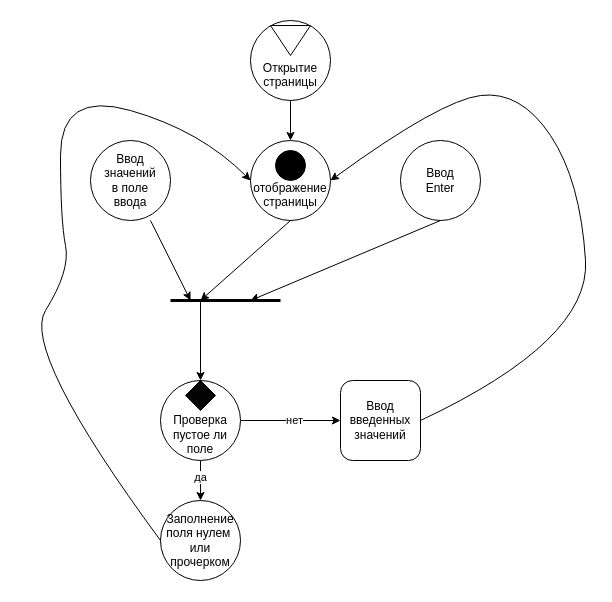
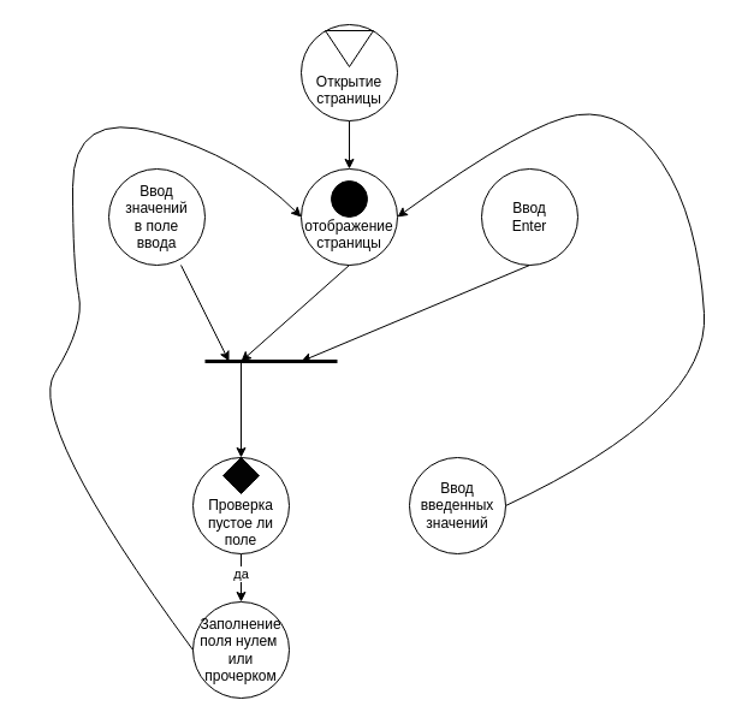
  <mxCell id="0" />
  <mxCell id="1" parent="0" />
  <mxCell id="2" value="" style="edgeStyle=orthogonalEdgeStyle;rounded=0;orthogonalLoop=1;jettySize=auto;html=1;" edge="1" parent="1" source="3" target="4"><mxGeometry relative="1" as="geometry" /></mxCell>
  <mxCell id="3" value="&lt;br&gt;&lt;br&gt;Открытие&lt;br&gt;страницы" style="ellipse;whiteSpace=wrap;html=1;aspect=fixed;" vertex="1" parent="1"><mxGeometry x="250" y="20" width="80" height="80" as="geometry" /></mxCell>
  <mxCell id="4" value="&lt;br&gt;&lt;br&gt;отображение&lt;br&gt;страницы" style="ellipse;whiteSpace=wrap;html=1;aspect=fixed;" vertex="1" parent="1"><mxGeometry x="250" y="140" width="80" height="80" as="geometry" /></mxCell>
  <mxCell id="5" value="Ввод значений&lt;br&gt;в поле&lt;br&gt;ввода" style="ellipse;whiteSpace=wrap;html=1;aspect=fixed;" vertex="1" parent="1"><mxGeometry x="90" y="140" width="80" height="80" as="geometry" /></mxCell>
  <mxCell id="6" value="" style="triangle;whiteSpace=wrap;html=1;rotation=90;" vertex="1" parent="1"><mxGeometry x="275" y="20" width="30" height="40" as="geometry" /></mxCell>
  <mxCell id="7" value="" style="ellipse;whiteSpace=wrap;html=1;aspect=fixed;fillColor=#000000;" vertex="1" parent="1"><mxGeometry x="275" y="150" width="30" height="30" as="geometry" /></mxCell>
  <mxCell id="8" value="" style="endArrow=none;html=1;rounded=0;strokeWidth=3;" edge="1" parent="1"><mxGeometry width="50" height="50" relative="1" as="geometry"><mxPoint x="170" y="300" as="sourcePoint" /><mxPoint x="280" y="300" as="targetPoint" /></mxGeometry></mxCell>
  <mxCell id="9" value="" style="endArrow=classic;html=1;rounded=0;" edge="1" parent="1"><mxGeometry width="50" height="50" relative="1" as="geometry"><mxPoint x="150" y="220" as="sourcePoint" /><mxPoint x="190" y="300" as="targetPoint" /></mxGeometry></mxCell>
  <mxCell id="10" value="" style="endArrow=classic;html=1;rounded=0;" edge="1" parent="1"><mxGeometry width="50" height="50" relative="1" as="geometry"><mxPoint x="290" y="220" as="sourcePoint" /><mxPoint x="200" y="300" as="targetPoint" /></mxGeometry></mxCell>
  <mxCell id="11" value="" style="edgeStyle=orthogonalEdgeStyle;rounded=0;orthogonalLoop=1;jettySize=auto;html=1;" edge="1" parent="1" source="15" target="20"><mxGeometry relative="1" as="geometry" /></mxCell>
  <mxCell id="12" value="да" style="edgeLabel;html=1;align=center;verticalAlign=middle;resizable=0;points=[];" vertex="1" connectable="0" parent="11"><mxGeometry x="-0.2" y="-1" relative="1" as="geometry"><mxPoint as="offset" /></mxGeometry></mxCell>
- <mxCell id="13" value="" style="edgeStyle=orthogonalEdgeStyle;rounded=0;orthogonalLoop=1;jettySize=auto;html=1;" edge="1" parent="1" source="15" target="21"><mxGeometry relative="1" as="geometry" /></mxCell>
- <mxCell id="14" value="нет" style="edgeLabel;html=1;align=center;verticalAlign=middle;resizable=0;points=[];" vertex="1" connectable="0" parent="13"><mxGeometry x="0.06" y="1" relative="1" as="geometry"><mxPoint as="offset" /></mxGeometry></mxCell>
  <mxCell id="15" value="&lt;br&gt;&lt;br&gt;Проверка&lt;br&gt;пустое ли поле" style="ellipse;whiteSpace=wrap;html=1;aspect=fixed;" vertex="1" parent="1"><mxGeometry x="160" y="380" width="80" height="80" as="geometry" /></mxCell>
  <mxCell id="16" value="" style="endArrow=classic;html=1;rounded=0;entryX=0.5;entryY=0;entryDx=0;entryDy=0;" edge="1" parent="1" target="15"><mxGeometry width="50" height="50" relative="1" as="geometry"><mxPoint x="200" y="300" as="sourcePoint" /><mxPoint x="250" y="250" as="targetPoint" /></mxGeometry></mxCell>
  <mxCell id="17" value="Ввод&lt;br&gt;Enter" style="ellipse;whiteSpace=wrap;html=1;aspect=fixed;" vertex="1" parent="1"><mxGeometry x="400" y="140" width="80" height="80" as="geometry" /></mxCell>
  <mxCell id="18" value="" style="endArrow=classic;html=1;rounded=0;" edge="1" parent="1"><mxGeometry width="50" height="50" relative="1" as="geometry"><mxPoint x="440" y="220" as="sourcePoint" /><mxPoint x="250" y="300" as="targetPoint" /></mxGeometry></mxCell>
  <mxCell id="19" value="" style="rhombus;whiteSpace=wrap;html=1;fillColor=#030303;" vertex="1" parent="1"><mxGeometry x="185" y="380" width="30" height="30" as="geometry" /></mxCell>
  <mxCell id="20" value="Заполнение поля нулем&amp;nbsp;&lt;br&gt;или прочерком" style="ellipse;whiteSpace=wrap;html=1;aspect=fixed;" vertex="1" parent="1"><mxGeometry x="160" y="500" width="80" height="80" as="geometry" /></mxCell>
- <mxCell id="21" value="Ввод введенных&lt;br&gt;значений" style="whiteSpace=wrap;html=1;aspect=fixed;rounded=1;" vertex="1" parent="1"><mxGeometry x="340" y="380" width="80" height="80" as="geometry" /></mxCell>
+ <mxCell id="21" value="Ввод введенных&lt;br&gt;значений" style="ellipse;whiteSpace=wrap;html=1;aspect=fixed;" vertex="1" parent="1"><mxGeometry x="340" y="380" width="80" height="80" as="geometry" /></mxCell>
  <mxCell id="22" value="" style="curved=1;endArrow=classic;html=1;rounded=0;exitX=1;exitY=0.5;exitDx=0;exitDy=0;entryX=1;entryY=0.5;entryDx=0;entryDy=0;" edge="1" parent="1" source="21" target="4"><mxGeometry width="50" height="50" relative="1" as="geometry"><mxPoint x="280" y="230" as="sourcePoint" /><mxPoint x="430" y="110" as="targetPoint" /><Array as="points"><mxPoint x="590" y="340" /><mxPoint x="580" y="180" /><mxPoint x="520" y="90" /><mxPoint x="440" y="100" /></Array></mxGeometry></mxCell>
  <mxCell id="23" value="" style="curved=1;endArrow=classic;html=1;rounded=0;exitX=0;exitY=0.5;exitDx=0;exitDy=0;" edge="1" parent="1" source="20"><mxGeometry width="50" height="50" relative="1" as="geometry"><mxPoint x="200" y="230" as="sourcePoint" /><mxPoint x="250" y="180" as="targetPoint" /><Array as="points"><mxPoint x="20" y="350" /><mxPoint x="70" y="270" /><mxPoint x="60" y="220" /><mxPoint x="60" y="90" /><mxPoint x="200" y="130" /></Array></mxGeometry></mxCell>
